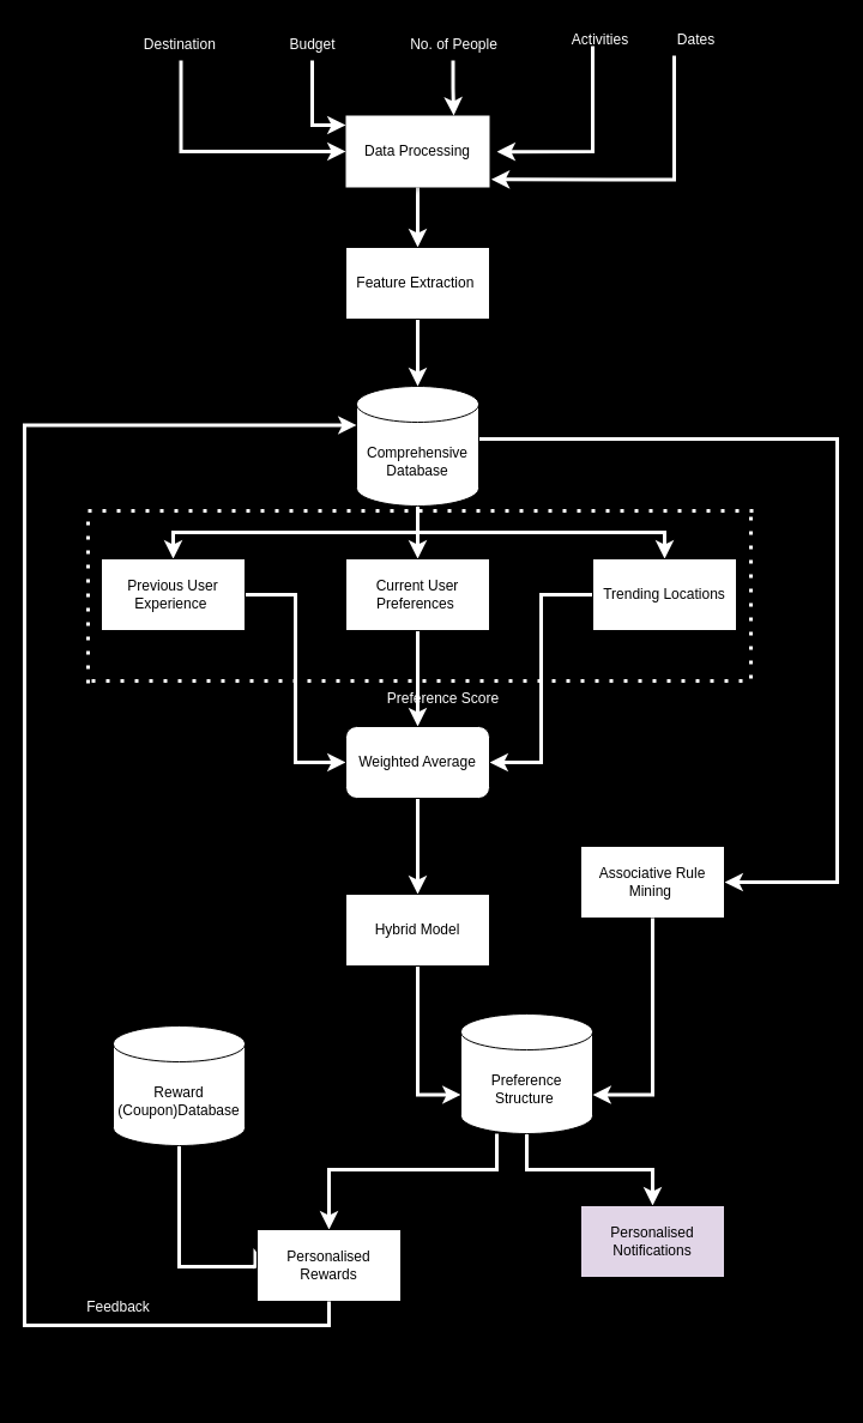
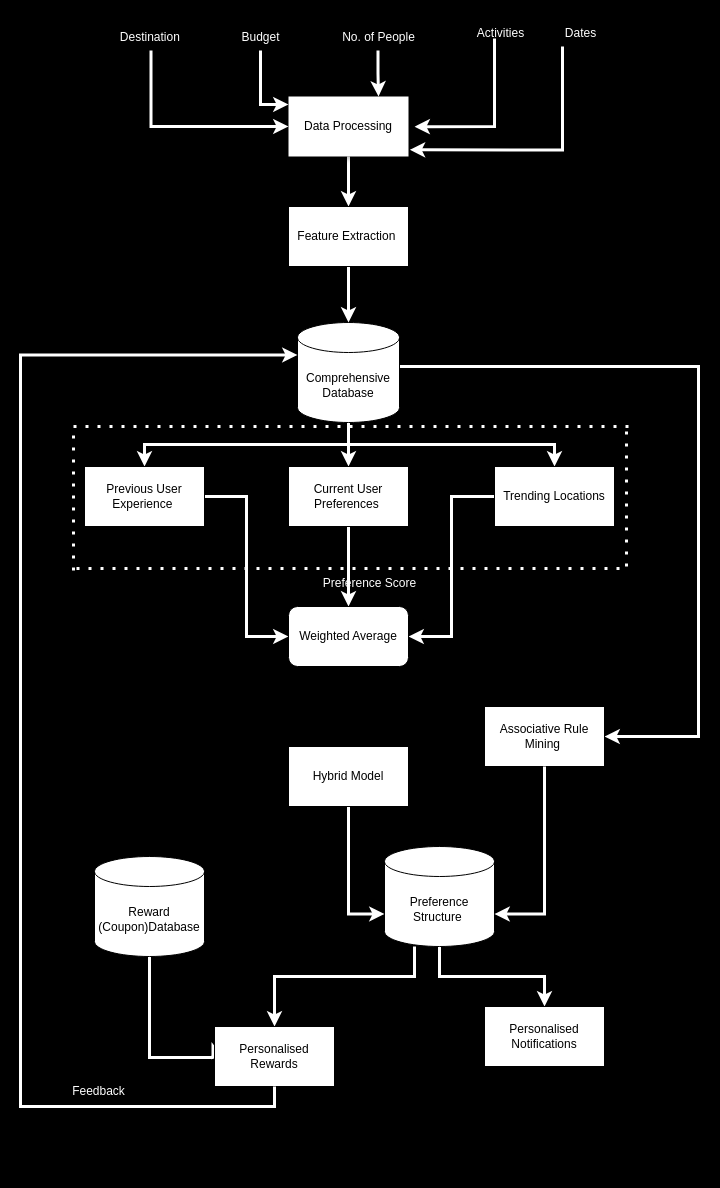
  <mxCell id="0" />
  <mxCell id="1" parent="0" />
  <mxCell id="2" value="" style="edgeStyle=orthogonalEdgeStyle;rounded=0;orthogonalLoop=1;jettySize=auto;html=1;strokeColor=#FFFFFF;strokeWidth=3;" parent="1" source="31" target="4" edge="1"><mxGeometry relative="1" as="geometry" /></mxCell>
  <mxCell id="3" value="" style="edgeStyle=orthogonalEdgeStyle;rounded=0;orthogonalLoop=1;jettySize=auto;html=1;strokeColor=#FFFFFF;strokeWidth=3;" parent="1" source="4" target="10" edge="1"><mxGeometry relative="1" as="geometry" /></mxCell>
  <mxCell id="4" value="Feature Extraction&amp;nbsp;" style="rounded=0;whiteSpace=wrap;html=1;" parent="1" vertex="1"><mxGeometry x="288" y="206" width="120" height="60" as="geometry" /></mxCell>
  <mxCell id="5" style="edgeStyle=orthogonalEdgeStyle;rounded=0;orthogonalLoop=1;jettySize=auto;html=1;fontFamily=Helvetica;fontSize=12;fontColor=default;strokeColor=#FFFFFF;strokeWidth=3;" parent="1" source="10" target="22" edge="1"><mxGeometry relative="1" as="geometry"><Array as="points"><mxPoint x="698" y="366" /><mxPoint x="698" y="736" /></Array></mxGeometry></mxCell>
  <mxCell id="6" value="" style="edgeStyle=orthogonalEdgeStyle;rounded=0;orthogonalLoop=1;jettySize=auto;html=1;fontFamily=Helvetica;fontSize=12;fontColor=default;" parent="1" source="10" target="14" edge="1"><mxGeometry relative="1" as="geometry" /></mxCell>
  <mxCell id="7" style="edgeStyle=orthogonalEdgeStyle;rounded=0;orthogonalLoop=1;jettySize=auto;html=1;exitX=0.5;exitY=1;exitDx=0;exitDy=0;exitPerimeter=0;entryX=0.5;entryY=0;entryDx=0;entryDy=0;fontFamily=Helvetica;fontSize=12;fontColor=default;strokeColor=#FFFFFF;strokeWidth=3;" parent="1" source="10" target="16" edge="1"><mxGeometry relative="1" as="geometry" /></mxCell>
  <mxCell id="8" style="edgeStyle=orthogonalEdgeStyle;rounded=0;orthogonalLoop=1;jettySize=auto;html=1;exitX=0.5;exitY=1;exitDx=0;exitDy=0;exitPerimeter=0;entryX=0.5;entryY=0;entryDx=0;entryDy=0;fontFamily=Helvetica;fontSize=12;fontColor=default;strokeColor=#FFFFFF;strokeWidth=3;" parent="1" source="10" target="12" edge="1"><mxGeometry relative="1" as="geometry"><Array as="points"><mxPoint x="348" y="444" /><mxPoint x="144" y="444" /></Array></mxGeometry></mxCell>
  <mxCell id="9" style="edgeStyle=orthogonalEdgeStyle;rounded=0;orthogonalLoop=1;jettySize=auto;html=1;fontFamily=Helvetica;fontSize=12;fontColor=default;strokeColor=#FFFFFF;strokeWidth=3;" edge="1" parent="1" source="10" target="14"><mxGeometry relative="1" as="geometry" /></mxCell>
  <mxCell id="10" value="Comprehensive&lt;div&gt;Database&lt;/div&gt;" style="shape=cylinder3;whiteSpace=wrap;html=1;boundedLbl=1;backgroundOutline=1;size=15;" parent="1" vertex="1"><mxGeometry x="297" y="322" width="102" height="100" as="geometry" /></mxCell>
  <mxCell id="11" style="edgeStyle=orthogonalEdgeStyle;rounded=0;orthogonalLoop=1;jettySize=auto;html=1;fontFamily=Helvetica;fontSize=12;fontColor=default;entryX=0;entryY=0.5;entryDx=0;entryDy=0;strokeColor=#FFFFFF;strokeWidth=3;" parent="1" source="12" target="18" edge="1"><mxGeometry relative="1" as="geometry"><mxPoint x="144" y="634" as="targetPoint" /></mxGeometry></mxCell>
  <mxCell id="12" value="Previous User&lt;div&gt;Experience&amp;nbsp;&lt;/div&gt;" style="rounded=0;whiteSpace=wrap;html=1;" parent="1" vertex="1"><mxGeometry x="84" y="466" width="120" height="60" as="geometry" /></mxCell>
  <mxCell id="13" value="" style="edgeStyle=orthogonalEdgeStyle;rounded=0;orthogonalLoop=1;jettySize=auto;html=1;strokeColor=#FFFFFF;strokeWidth=3;" parent="1" source="14" target="18" edge="1"><mxGeometry relative="1" as="geometry" /></mxCell>
  <mxCell id="14" value="Current User Preferences&amp;nbsp;" style="rounded=0;whiteSpace=wrap;html=1;strokeColor=default;" parent="1" vertex="1"><mxGeometry x="288" y="466" width="120" height="60" as="geometry" /></mxCell>
  <mxCell id="15" style="edgeStyle=orthogonalEdgeStyle;rounded=0;orthogonalLoop=1;jettySize=auto;html=1;entryX=1;entryY=0.5;entryDx=0;entryDy=0;fontFamily=Helvetica;fontSize=12;fontColor=default;strokeColor=#FFFFFF;strokeWidth=3;" parent="1" source="16" target="18" edge="1"><mxGeometry relative="1" as="geometry" /></mxCell>
  <mxCell id="16" value="Trending Locations" style="rounded=0;whiteSpace=wrap;html=1;" parent="1" vertex="1"><mxGeometry x="494" y="466" width="120" height="60" as="geometry" /></mxCell>
- <mxCell id="17" value="" style="edgeStyle=orthogonalEdgeStyle;rounded=0;orthogonalLoop=1;jettySize=auto;html=1;strokeColor=#FFFFFF;strokeWidth=3;" parent="1" source="18" target="21" edge="1"><mxGeometry relative="1" as="geometry" /></mxCell>
  <mxCell id="18" value="Weighted Average" style="rounded=1;whiteSpace=wrap;html=1;" parent="1" vertex="1"><mxGeometry x="288" y="606" width="120" height="60" as="geometry" /></mxCell>
  <mxCell id="19" value="" style="edgeStyle=orthogonalEdgeStyle;rounded=0;orthogonalLoop=1;jettySize=auto;html=1;fontFamily=Helvetica;fontSize=12;fontColor=default;" parent="1" source="21" target="27" edge="1"><mxGeometry relative="1" as="geometry" /></mxCell>
  <mxCell id="20" style="edgeStyle=orthogonalEdgeStyle;rounded=0;orthogonalLoop=1;jettySize=auto;html=1;exitX=0.5;exitY=1;exitDx=0;exitDy=0;fontFamily=Helvetica;fontSize=12;fontColor=default;entryX=0;entryY=0;entryDx=0;entryDy=67.5;entryPerimeter=0;strokeColor=#FFFFFF;strokeWidth=3;" parent="1" source="21" target="27" edge="1"><mxGeometry relative="1" as="geometry" /></mxCell>
  <mxCell id="21" value="Hybrid Model" style="rounded=0;whiteSpace=wrap;html=1;" parent="1" vertex="1"><mxGeometry x="288" y="746" width="120" height="60" as="geometry" /></mxCell>
  <mxCell id="22" value="Associative Rule Mining&amp;nbsp;" style="rounded=0;whiteSpace=wrap;html=1;" parent="1" vertex="1"><mxGeometry x="484" y="706" width="120" height="60" as="geometry" /></mxCell>
  <mxCell id="23" style="edgeStyle=orthogonalEdgeStyle;rounded=0;orthogonalLoop=1;jettySize=auto;html=1;exitX=0.5;exitY=1;exitDx=0;exitDy=0;exitPerimeter=0;fontFamily=Helvetica;fontSize=12;fontColor=default;strokeColor=#FFFFFF;strokeWidth=3;" parent="1" source="24" edge="1"><mxGeometry relative="1" as="geometry"><mxPoint x="211" y="1059" as="targetPoint" /><Array as="points"><mxPoint x="149" y="1057" /><mxPoint x="212" y="1057" /></Array></mxGeometry></mxCell>
  <mxCell id="24" value="Reward (Coupon)Database" style="shape=cylinder3;whiteSpace=wrap;html=1;boundedLbl=1;backgroundOutline=1;size=15;" parent="1" vertex="1"><mxGeometry x="94" y="856" width="110" height="100" as="geometry" /></mxCell>
  <mxCell id="25" style="edgeStyle=orthogonalEdgeStyle;rounded=0;orthogonalLoop=1;jettySize=auto;html=1;entryX=0.5;entryY=0;entryDx=0;entryDy=0;fontFamily=Helvetica;fontSize=12;fontColor=default;strokeColor=#FFFFFF;strokeWidth=3;" parent="1" source="27" target="30" edge="1"><mxGeometry relative="1" as="geometry" /></mxCell>
  <mxCell id="26" style="edgeStyle=orthogonalEdgeStyle;rounded=0;orthogonalLoop=1;jettySize=auto;html=1;entryX=0.5;entryY=0;entryDx=0;entryDy=0;fontFamily=Helvetica;fontSize=12;fontColor=default;strokeColor=#FFFFFF;strokeWidth=3;" parent="1" source="27" target="29" edge="1"><mxGeometry relative="1" as="geometry"><Array as="points"><mxPoint x="414" y="976" /><mxPoint x="274" y="976" /></Array></mxGeometry></mxCell>
  <mxCell id="27" value="Preference Structure&amp;nbsp;" style="shape=cylinder3;whiteSpace=wrap;html=1;boundedLbl=1;backgroundOutline=1;size=15;" parent="1" vertex="1"><mxGeometry x="384" y="846" width="110" height="100" as="geometry" /></mxCell>
  <mxCell id="28" value="" style="edgeStyle=orthogonalEdgeStyle;rounded=0;orthogonalLoop=1;jettySize=auto;html=1;fontFamily=Helvetica;fontSize=12;fontColor=default;" parent="1" source="29" edge="1"><mxGeometry relative="1" as="geometry"><mxPoint x="274" y="1166" as="targetPoint" /></mxGeometry></mxCell>
  <mxCell id="29" value="Personalised Rewards" style="rounded=0;whiteSpace=wrap;html=1;" parent="1" vertex="1"><mxGeometry x="214" y="1026" width="120" height="60" as="geometry" /></mxCell>
- <mxCell id="30" value="Personalised Notifications" style="rounded=0;whiteSpace=wrap;html=1;fillColor=#e1d5e7;" parent="1" vertex="1"><mxGeometry x="484" y="1006" width="120" height="60" as="geometry" /></mxCell>
+ <mxCell id="30" value="Personalised Notifications" style="rounded=0;whiteSpace=wrap;html=1;" parent="1" vertex="1"><mxGeometry x="484" y="1006" width="120" height="60" as="geometry" /></mxCell>
  <mxCell id="31" value="Data Processing" style="rounded=0;whiteSpace=wrap;html=1;fillStyle=solid;strokeColor=none;fillColor=#FFFFFF;gradientColor=none;shadow=1;" parent="1" vertex="1"><mxGeometry x="288" y="96" width="120" height="60" as="geometry" /></mxCell>
  <mxCell id="32" style="edgeStyle=orthogonalEdgeStyle;rounded=0;orthogonalLoop=1;jettySize=auto;html=1;fontFamily=Helvetica;fontSize=12;fontColor=default;strokeColor=#FFFFFF;strokeWidth=3;" parent="1" source="33" target="31" edge="1"><mxGeometry relative="1" as="geometry"><Array as="points"><mxPoint x="260" y="104" /></Array></mxGeometry></mxCell>
  <mxCell id="33" value="Budget" style="text;html=1;align=center;verticalAlign=middle;resizable=0;points=[];autosize=1;strokeColor=none;fillColor=none;fontFamily=Helvetica;fontSize=12;fontColor=#FFFFFF;" parent="1" vertex="1"><mxGeometry x="232" y="24" width="56" height="26" as="geometry" /></mxCell>
  <mxCell id="34" style="edgeStyle=orthogonalEdgeStyle;rounded=0;orthogonalLoop=1;jettySize=auto;html=1;entryX=0.75;entryY=0;entryDx=0;entryDy=0;fontFamily=Helvetica;fontSize=12;fontColor=default;strokeColor=#FFFFFF;strokeWidth=3;" parent="1" source="35" target="31" edge="1"><mxGeometry relative="1" as="geometry" /></mxCell>
  <mxCell id="35" value="&lt;font color=&quot;#ffffff&quot;&gt;No. of People&lt;/font&gt;" style="text;html=1;align=center;verticalAlign=middle;resizable=0;points=[];autosize=1;strokeColor=none;fillColor=none;fontFamily=Helvetica;fontSize=12;fontColor=default;" parent="1" vertex="1"><mxGeometry x="332" y="24" width="91" height="26" as="geometry" /></mxCell>
  <mxCell id="36" style="edgeStyle=orthogonalEdgeStyle;rounded=0;orthogonalLoop=1;jettySize=auto;html=1;fontFamily=Helvetica;fontSize=12;fontColor=default;strokeColor=#FFFFFF;strokeWidth=3;" parent="1" edge="1"><mxGeometry relative="1" as="geometry"><mxPoint x="414.083" y="126.143" as="targetPoint" /><Array as="points"><mxPoint x="493.94" y="126" /></Array><mxPoint x="493.999" y="38" as="sourcePoint" /></mxGeometry></mxCell>
  <mxCell id="37" value="&lt;font color=&quot;#ffffff&quot;&gt;Activities&lt;/font&gt;" style="text;html=1;align=center;verticalAlign=middle;resizable=0;points=[];autosize=1;strokeColor=none;fillColor=none;fontFamily=Helvetica;fontSize=12;fontColor=default;" parent="1" vertex="1"><mxGeometry x="467" y="20" width="65" height="26" as="geometry" /></mxCell>
  <mxCell id="38" style="edgeStyle=orthogonalEdgeStyle;rounded=0;orthogonalLoop=1;jettySize=auto;html=1;entryX=0;entryY=0.5;entryDx=0;entryDy=0;fontFamily=Helvetica;fontSize=12;fontColor=default;strokeColor=#FFFFFF;strokeWidth=3;" parent="1" source="39" target="31" edge="1"><mxGeometry relative="1" as="geometry"><Array as="points"><mxPoint x="151" y="126" /></Array></mxGeometry></mxCell>
  <mxCell id="39" value="Destination&amp;nbsp;" style="text;html=1;align=center;verticalAlign=middle;resizable=0;points=[];autosize=1;strokeColor=none;fillColor=none;fontFamily=Helvetica;fontSize=12;fontColor=#FFFFFF;" parent="1" vertex="1"><mxGeometry x="110" y="24" width="81" height="26" as="geometry" /></mxCell>
  <mxCell id="40" style="edgeStyle=orthogonalEdgeStyle;rounded=0;orthogonalLoop=1;jettySize=auto;html=1;exitX=0.5;exitY=1;exitDx=0;exitDy=0;entryX=1;entryY=0;entryDx=0;entryDy=67.5;entryPerimeter=0;fontFamily=Helvetica;fontSize=12;fontColor=default;strokeColor=#FFFFFF;strokeWidth=3;" parent="1" source="22" target="27" edge="1"><mxGeometry relative="1" as="geometry" /></mxCell>
  <mxCell id="41" style="edgeStyle=orthogonalEdgeStyle;rounded=0;orthogonalLoop=1;jettySize=auto;html=1;exitX=0.5;exitY=1;exitDx=0;exitDy=0;entryX=0;entryY=0;entryDx=0;entryDy=32.5;entryPerimeter=0;fontFamily=Helvetica;fontSize=12;fontColor=default;strokeColor=#FFFFFF;strokeWidth=3;" parent="1" source="29" target="10" edge="1"><mxGeometry relative="1" as="geometry"><Array as="points"><mxPoint x="274" y="1106" /><mxPoint x="20" y="1106" /><mxPoint x="20" y="355" /></Array></mxGeometry></mxCell>
  <mxCell id="42" value="&lt;font color=&quot;#ffffff&quot;&gt;Preference&lt;/font&gt; &lt;font color=&quot;#ffffff&quot;&gt;Score&lt;/font&gt;" style="text;html=1;align=center;verticalAlign=middle;resizable=0;points=[];autosize=1;strokeColor=none;fillColor=none;fontFamily=Helvetica;fontSize=12;fontColor=default;" parent="1" vertex="1"><mxGeometry x="313" y="570" width="111" height="26" as="geometry" /></mxCell>
  <mxCell id="43" value="&lt;font color=&quot;#ffffff&quot;&gt;Feedback&lt;/font&gt;" style="text;html=1;align=center;verticalAlign=middle;resizable=0;points=[];autosize=1;strokeColor=none;fillColor=none;fontFamily=Helvetica;fontSize=12;fontColor=default;" parent="1" vertex="1"><mxGeometry x="62" y="1078" width="71" height="26" as="geometry" /></mxCell>
  <mxCell id="44" value="" style="endArrow=none;dashed=1;html=1;dashPattern=1 3;strokeWidth=3;rounded=0;fontFamily=Helvetica;fontSize=12;fontColor=default;strokeColor=#FFFFFF;" parent="1" edge="1"><mxGeometry width="50" height="50" relative="1" as="geometry"><mxPoint x="73" y="570" as="sourcePoint" /><mxPoint x="633" y="426" as="targetPoint" /><Array as="points"><mxPoint x="73" y="426" /></Array></mxGeometry></mxCell>
  <mxCell id="45" value="" style="endArrow=none;dashed=1;html=1;dashPattern=1 3;strokeWidth=3;rounded=0;fontFamily=Helvetica;fontSize=12;fontColor=default;strokeColor=#FFFFFF;" parent="1" edge="1"><mxGeometry width="50" height="50" relative="1" as="geometry"><mxPoint x="76" y="568" as="sourcePoint" /><mxPoint x="626" y="428" as="targetPoint" /><Array as="points"><mxPoint x="626" y="568" /></Array></mxGeometry></mxCell>
  <mxCell id="46" style="edgeStyle=orthogonalEdgeStyle;rounded=0;orthogonalLoop=1;jettySize=auto;html=1;fontFamily=Helvetica;fontSize=12;fontColor=default;strokeColor=#FFFFFF;strokeWidth=3;" edge="1" parent="1" source="47"><mxGeometry relative="1" as="geometry"><mxPoint x="409.353" y="149.353" as="targetPoint" /><Array as="points"><mxPoint x="562" y="149" /></Array></mxGeometry></mxCell>
  <mxCell id="47" value="&lt;font color=&quot;#ffffff&quot;&gt;Dates&lt;/font&gt;" style="text;html=1;align=center;verticalAlign=middle;resizable=0;points=[];autosize=1;strokeColor=none;fillColor=none;fontFamily=Helvetica;fontSize=12;fontColor=default;" vertex="1" parent="1"><mxGeometry x="555" y="20" width="49" height="26" as="geometry" /></mxCell>
